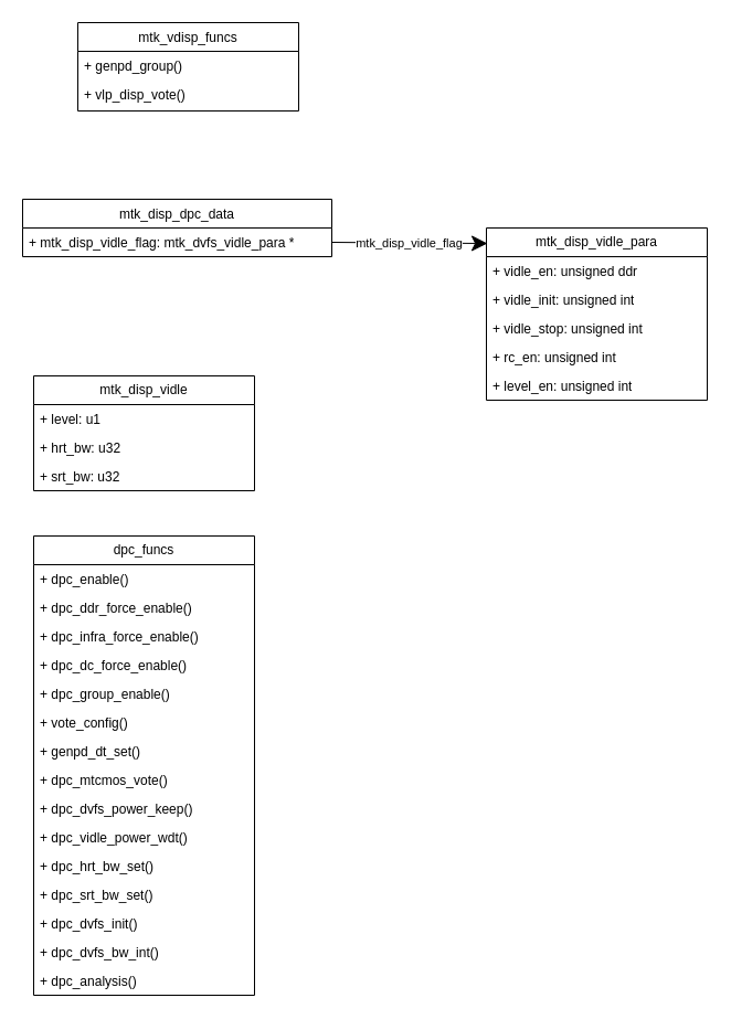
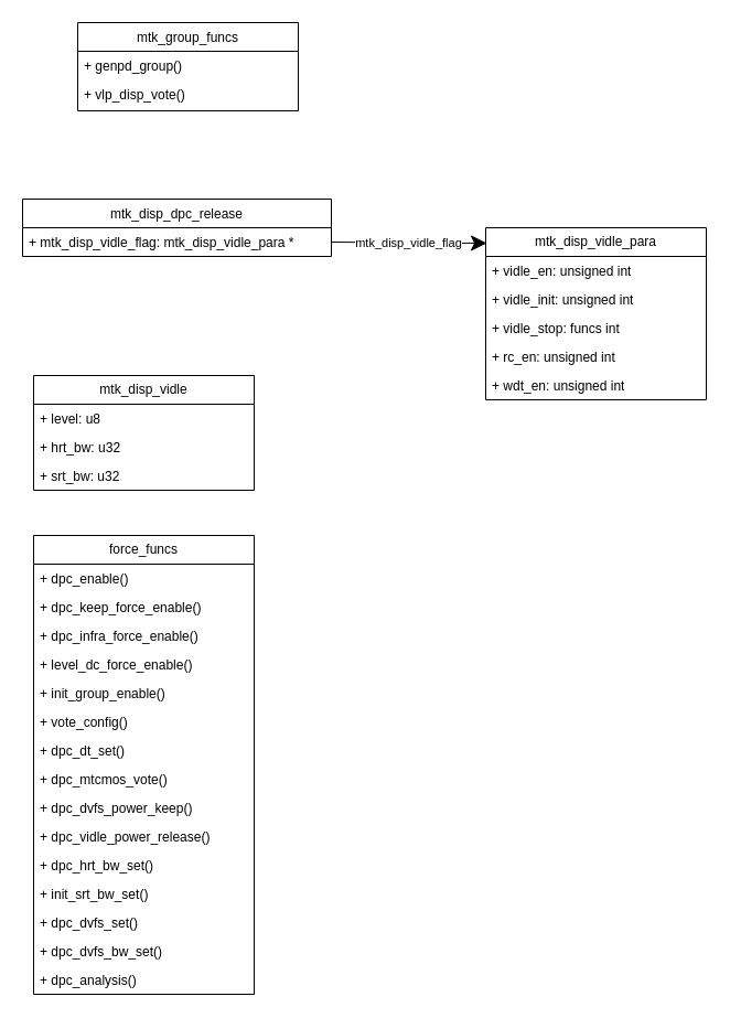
  <mxCell id="0" />
  <mxCell id="1" parent="0" />
- <mxCell id="2" value="mtk_vdisp_funcs" style="swimlane;fontStyle=0;align=center;verticalAlign=top;childLayout=stackLayout;horizontal=1;startSize=26;horizontalStack=0;resizeParent=1;resizeLast=0;collapsible=1;marginBottom=0;rounded=0;shadow=0;strokeWidth=1;" parent="1" vertex="1"><mxGeometry x="70" y="20" width="200" height="80" as="geometry"><mxRectangle x="230" y="140" width="160" height="26" as="alternateBounds" /></mxGeometry></mxCell>
+ <mxCell id="2" value="mtk_group_funcs" style="swimlane;fontStyle=0;align=center;verticalAlign=top;childLayout=stackLayout;horizontal=1;startSize=26;horizontalStack=0;resizeParent=1;resizeLast=0;collapsible=1;marginBottom=0;rounded=0;shadow=0;strokeWidth=1;" parent="1" vertex="1"><mxGeometry x="70" y="20" width="200" height="80" as="geometry"><mxRectangle x="230" y="140" width="160" height="26" as="alternateBounds" /></mxGeometry></mxCell>
  <mxCell id="3" value="+ genpd_group()" style="text;align=left;verticalAlign=top;spacingLeft=4;spacingRight=4;overflow=hidden;rotatable=0;points=[[0,0.5],[1,0.5]];portConstraint=eastwest;" parent="2" vertex="1"><mxGeometry y="26" width="200" height="26" as="geometry" /></mxCell>
  <mxCell id="4" value="+ vlp_disp_vote()" style="text;align=left;verticalAlign=top;spacingLeft=4;spacingRight=4;overflow=hidden;rotatable=0;points=[[0,0.5],[1,0.5]];portConstraint=eastwest;rounded=0;shadow=0;html=0;" parent="2" vertex="1"><mxGeometry y="52" width="200" height="26" as="geometry" /></mxCell>
- <mxCell id="5" value="&lt;span style=&quot;font-weight: normal;&quot;&gt;mtk_disp_dpc_data&lt;/span&gt;" style="swimlane;fontStyle=1;align=center;verticalAlign=top;childLayout=stackLayout;horizontal=1;startSize=26;horizontalStack=0;resizeParent=1;resizeParentMax=0;resizeLast=0;collapsible=1;marginBottom=0;whiteSpace=wrap;html=1;" vertex="1" parent="1"><mxGeometry x="20" y="180" width="280" height="52" as="geometry" /></mxCell>
- <mxCell id="6" value="+ mtk_disp_vidle_flag: mtk_dvfs_vidle_para *" style="text;strokeColor=none;fillColor=none;align=left;verticalAlign=top;spacingLeft=4;spacingRight=4;overflow=hidden;rotatable=0;points=[[0,0.5],[1,0.5]];portConstraint=eastwest;whiteSpace=wrap;html=1;" vertex="1" parent="5"><mxGeometry y="26" width="280" height="26" as="geometry" /></mxCell>
+ <mxCell id="5" value="&lt;span style=&quot;font-weight: normal;&quot;&gt;mtk_disp_dpc_release&lt;/span&gt;" style="swimlane;fontStyle=1;align=center;verticalAlign=top;childLayout=stackLayout;horizontal=1;startSize=26;horizontalStack=0;resizeParent=1;resizeParentMax=0;resizeLast=0;collapsible=1;marginBottom=0;whiteSpace=wrap;html=1;" vertex="1" parent="1"><mxGeometry x="20" y="180" width="280" height="52" as="geometry" /></mxCell>
+ <mxCell id="6" value="+ mtk_disp_vidle_flag: mtk_disp_vidle_para *" style="text;strokeColor=none;fillColor=none;align=left;verticalAlign=top;spacingLeft=4;spacingRight=4;overflow=hidden;rotatable=0;points=[[0,0.5],[1,0.5]];portConstraint=eastwest;whiteSpace=wrap;html=1;" vertex="1" parent="5"><mxGeometry y="26" width="280" height="26" as="geometry" /></mxCell>
  <mxCell id="7" value="mtk_disp_vidle_para" style="swimlane;fontStyle=0;childLayout=stackLayout;horizontal=1;startSize=26;fillColor=none;horizontalStack=0;resizeParent=1;resizeParentMax=0;resizeLast=0;collapsible=1;marginBottom=0;whiteSpace=wrap;html=1;" vertex="1" parent="1"><mxGeometry x="440" y="206" width="200" height="156" as="geometry" /></mxCell>
- <mxCell id="8" value="+ vidle_en: unsigned ddr" style="text;strokeColor=none;fillColor=none;align=left;verticalAlign=top;spacingLeft=4;spacingRight=4;overflow=hidden;rotatable=0;points=[[0,0.5],[1,0.5]];portConstraint=eastwest;whiteSpace=wrap;html=1;" vertex="1" parent="7"><mxGeometry y="26" width="200" height="26" as="geometry" /></mxCell>
+ <mxCell id="8" value="+ vidle_en: unsigned int" style="text;strokeColor=none;fillColor=none;align=left;verticalAlign=top;spacingLeft=4;spacingRight=4;overflow=hidden;rotatable=0;points=[[0,0.5],[1,0.5]];portConstraint=eastwest;whiteSpace=wrap;html=1;" vertex="1" parent="7"><mxGeometry y="26" width="200" height="26" as="geometry" /></mxCell>
  <mxCell id="9" value="+ vidle_init: unsigned int" style="text;strokeColor=none;fillColor=none;align=left;verticalAlign=top;spacingLeft=4;spacingRight=4;overflow=hidden;rotatable=0;points=[[0,0.5],[1,0.5]];portConstraint=eastwest;whiteSpace=wrap;html=1;" vertex="1" parent="7"><mxGeometry y="52" width="200" height="26" as="geometry" /></mxCell>
- <mxCell id="10" value="+ vidle_stop: unsigned int" style="text;strokeColor=none;fillColor=none;align=left;verticalAlign=top;spacingLeft=4;spacingRight=4;overflow=hidden;rotatable=0;points=[[0,0.5],[1,0.5]];portConstraint=eastwest;whiteSpace=wrap;html=1;" vertex="1" parent="7"><mxGeometry y="78" width="200" height="26" as="geometry" /></mxCell>
+ <mxCell id="10" value="+ vidle_stop: funcs int" style="text;strokeColor=none;fillColor=none;align=left;verticalAlign=top;spacingLeft=4;spacingRight=4;overflow=hidden;rotatable=0;points=[[0,0.5],[1,0.5]];portConstraint=eastwest;whiteSpace=wrap;html=1;" vertex="1" parent="7"><mxGeometry y="78" width="200" height="26" as="geometry" /></mxCell>
  <mxCell id="11" value="+ rc_en: unsigned int" style="text;strokeColor=none;fillColor=none;align=left;verticalAlign=top;spacingLeft=4;spacingRight=4;overflow=hidden;rotatable=0;points=[[0,0.5],[1,0.5]];portConstraint=eastwest;whiteSpace=wrap;html=1;" vertex="1" parent="7"><mxGeometry y="104" width="200" height="26" as="geometry" /></mxCell>
- <mxCell id="12" value="+ level_en: unsigned int" style="text;strokeColor=none;fillColor=none;align=left;verticalAlign=top;spacingLeft=4;spacingRight=4;overflow=hidden;rotatable=0;points=[[0,0.5],[1,0.5]];portConstraint=eastwest;whiteSpace=wrap;html=1;" vertex="1" parent="7"><mxGeometry y="130" width="200" height="26" as="geometry" /></mxCell>
+ <mxCell id="12" value="+ wdt_en: unsigned int" style="text;strokeColor=none;fillColor=none;align=left;verticalAlign=top;spacingLeft=4;spacingRight=4;overflow=hidden;rotatable=0;points=[[0,0.5],[1,0.5]];portConstraint=eastwest;whiteSpace=wrap;html=1;" vertex="1" parent="7"><mxGeometry y="130" width="200" height="26" as="geometry" /></mxCell>
  <mxCell id="13" value="" style="endArrow=classic;endFill=1;endSize=12;html=1;rounded=0;exitX=1;exitY=0.5;exitDx=0;exitDy=0;entryX=0.005;entryY=0.09;entryDx=0;entryDy=0;entryPerimeter=0;" edge="1" parent="1" source="6" target="7"><mxGeometry width="160" relative="1" as="geometry"><mxPoint x="330" y="430" as="sourcePoint" /><mxPoint x="490" y="430" as="targetPoint" /></mxGeometry></mxCell>
  <mxCell id="14" value="mtk_disp_vidle_flag" style="edgeLabel;html=1;align=center;verticalAlign=middle;resizable=0;points=[];" vertex="1" connectable="0" parent="13"><mxGeometry x="-0.191" y="-3" relative="1" as="geometry"><mxPoint x="13" y="-3" as="offset" /></mxGeometry></mxCell>
  <mxCell id="15" value="mtk_disp_vidle" style="swimlane;fontStyle=0;childLayout=stackLayout;horizontal=1;startSize=26;fillColor=none;horizontalStack=0;resizeParent=1;resizeParentMax=0;resizeLast=0;collapsible=1;marginBottom=0;whiteSpace=wrap;html=1;" vertex="1" parent="1"><mxGeometry x="30" y="340" width="200" height="104" as="geometry" /></mxCell>
- <mxCell id="16" value="+ level: u1" style="text;strokeColor=none;fillColor=none;align=left;verticalAlign=top;spacingLeft=4;spacingRight=4;overflow=hidden;rotatable=0;points=[[0,0.5],[1,0.5]];portConstraint=eastwest;whiteSpace=wrap;html=1;" vertex="1" parent="15"><mxGeometry y="26" width="200" height="26" as="geometry" /></mxCell>
+ <mxCell id="16" value="+ level: u8" style="text;strokeColor=none;fillColor=none;align=left;verticalAlign=top;spacingLeft=4;spacingRight=4;overflow=hidden;rotatable=0;points=[[0,0.5],[1,0.5]];portConstraint=eastwest;whiteSpace=wrap;html=1;" vertex="1" parent="15"><mxGeometry y="26" width="200" height="26" as="geometry" /></mxCell>
  <mxCell id="17" value="+ hrt_bw: u32" style="text;strokeColor=none;fillColor=none;align=left;verticalAlign=top;spacingLeft=4;spacingRight=4;overflow=hidden;rotatable=0;points=[[0,0.5],[1,0.5]];portConstraint=eastwest;whiteSpace=wrap;html=1;" vertex="1" parent="15"><mxGeometry y="52" width="200" height="26" as="geometry" /></mxCell>
  <mxCell id="18" value="+ srt_bw: u32" style="text;strokeColor=none;fillColor=none;align=left;verticalAlign=top;spacingLeft=4;spacingRight=4;overflow=hidden;rotatable=0;points=[[0,0.5],[1,0.5]];portConstraint=eastwest;whiteSpace=wrap;html=1;" vertex="1" parent="15"><mxGeometry y="78" width="200" height="26" as="geometry" /></mxCell>
- <mxCell id="19" value="dpc_funcs" style="swimlane;fontStyle=0;childLayout=stackLayout;horizontal=1;startSize=26;fillColor=none;horizontalStack=0;resizeParent=1;resizeParentMax=0;resizeLast=0;collapsible=1;marginBottom=0;whiteSpace=wrap;html=1;" vertex="1" parent="1"><mxGeometry x="30" y="485" width="200" height="416" as="geometry" /></mxCell>
+ <mxCell id="19" value="force_funcs" style="swimlane;fontStyle=0;childLayout=stackLayout;horizontal=1;startSize=26;fillColor=none;horizontalStack=0;resizeParent=1;resizeParentMax=0;resizeLast=0;collapsible=1;marginBottom=0;whiteSpace=wrap;html=1;" vertex="1" parent="1"><mxGeometry x="30" y="485" width="200" height="416" as="geometry" /></mxCell>
  <mxCell id="20" value="+ dpc_enable()" style="text;strokeColor=none;fillColor=none;align=left;verticalAlign=top;spacingLeft=4;spacingRight=4;overflow=hidden;rotatable=0;points=[[0,0.5],[1,0.5]];portConstraint=eastwest;whiteSpace=wrap;html=1;" vertex="1" parent="19"><mxGeometry y="26" width="200" height="26" as="geometry" /></mxCell>
- <mxCell id="21" value="+ dpc_ddr_force_enable()" style="text;strokeColor=none;fillColor=none;align=left;verticalAlign=top;spacingLeft=4;spacingRight=4;overflow=hidden;rotatable=0;points=[[0,0.5],[1,0.5]];portConstraint=eastwest;whiteSpace=wrap;html=1;" vertex="1" parent="19"><mxGeometry y="52" width="200" height="26" as="geometry" /></mxCell>
+ <mxCell id="21" value="+ dpc_keep_force_enable()" style="text;strokeColor=none;fillColor=none;align=left;verticalAlign=top;spacingLeft=4;spacingRight=4;overflow=hidden;rotatable=0;points=[[0,0.5],[1,0.5]];portConstraint=eastwest;whiteSpace=wrap;html=1;" vertex="1" parent="19"><mxGeometry y="52" width="200" height="26" as="geometry" /></mxCell>
  <mxCell id="22" value="+ dpc_infra_force_enable()" style="text;strokeColor=none;fillColor=none;align=left;verticalAlign=top;spacingLeft=4;spacingRight=4;overflow=hidden;rotatable=0;points=[[0,0.5],[1,0.5]];portConstraint=eastwest;whiteSpace=wrap;html=1;" vertex="1" parent="19"><mxGeometry y="78" width="200" height="26" as="geometry" /></mxCell>
- <mxCell id="23" value="+ dpc_dc_force_enable()" style="text;strokeColor=none;fillColor=none;align=left;verticalAlign=top;spacingLeft=4;spacingRight=4;overflow=hidden;rotatable=0;points=[[0,0.5],[1,0.5]];portConstraint=eastwest;whiteSpace=wrap;html=1;" vertex="1" parent="19"><mxGeometry y="104" width="200" height="26" as="geometry" /></mxCell>
- <mxCell id="24" value="+ dpc_group_enable()" style="text;strokeColor=none;fillColor=none;align=left;verticalAlign=top;spacingLeft=4;spacingRight=4;overflow=hidden;rotatable=0;points=[[0,0.5],[1,0.5]];portConstraint=eastwest;whiteSpace=wrap;html=1;" vertex="1" parent="19"><mxGeometry y="130" width="200" height="26" as="geometry" /></mxCell>
+ <mxCell id="23" value="+ level_dc_force_enable()" style="text;strokeColor=none;fillColor=none;align=left;verticalAlign=top;spacingLeft=4;spacingRight=4;overflow=hidden;rotatable=0;points=[[0,0.5],[1,0.5]];portConstraint=eastwest;whiteSpace=wrap;html=1;" vertex="1" parent="19"><mxGeometry y="104" width="200" height="26" as="geometry" /></mxCell>
+ <mxCell id="24" value="+ init_group_enable()" style="text;strokeColor=none;fillColor=none;align=left;verticalAlign=top;spacingLeft=4;spacingRight=4;overflow=hidden;rotatable=0;points=[[0,0.5],[1,0.5]];portConstraint=eastwest;whiteSpace=wrap;html=1;" vertex="1" parent="19"><mxGeometry y="130" width="200" height="26" as="geometry" /></mxCell>
  <mxCell id="25" value="+ vote_config()" style="text;strokeColor=none;fillColor=none;align=left;verticalAlign=top;spacingLeft=4;spacingRight=4;overflow=hidden;rotatable=0;points=[[0,0.5],[1,0.5]];portConstraint=eastwest;whiteSpace=wrap;html=1;" vertex="1" parent="19"><mxGeometry y="156" width="200" height="26" as="geometry" /></mxCell>
- <mxCell id="26" value="+ genpd_dt_set()" style="text;strokeColor=none;fillColor=none;align=left;verticalAlign=top;spacingLeft=4;spacingRight=4;overflow=hidden;rotatable=0;points=[[0,0.5],[1,0.5]];portConstraint=eastwest;whiteSpace=wrap;html=1;" vertex="1" parent="19"><mxGeometry y="182" width="200" height="26" as="geometry" /></mxCell>
+ <mxCell id="26" value="+ dpc_dt_set()" style="text;strokeColor=none;fillColor=none;align=left;verticalAlign=top;spacingLeft=4;spacingRight=4;overflow=hidden;rotatable=0;points=[[0,0.5],[1,0.5]];portConstraint=eastwest;whiteSpace=wrap;html=1;" vertex="1" parent="19"><mxGeometry y="182" width="200" height="26" as="geometry" /></mxCell>
  <mxCell id="27" value="+ dpc_mtcmos_vote()" style="text;strokeColor=none;fillColor=none;align=left;verticalAlign=top;spacingLeft=4;spacingRight=4;overflow=hidden;rotatable=0;points=[[0,0.5],[1,0.5]];portConstraint=eastwest;whiteSpace=wrap;html=1;" vertex="1" parent="19"><mxGeometry y="208" width="200" height="26" as="geometry" /></mxCell>
  <mxCell id="28" value="+ dpc_dvfs_power_keep()" style="text;strokeColor=none;fillColor=none;align=left;verticalAlign=top;spacingLeft=4;spacingRight=4;overflow=hidden;rotatable=0;points=[[0,0.5],[1,0.5]];portConstraint=eastwest;whiteSpace=wrap;html=1;" vertex="1" parent="19"><mxGeometry y="234" width="200" height="26" as="geometry" /></mxCell>
- <mxCell id="29" value="+ dpc_vidle_power_wdt()" style="text;strokeColor=none;fillColor=none;align=left;verticalAlign=top;spacingLeft=4;spacingRight=4;overflow=hidden;rotatable=0;points=[[0,0.5],[1,0.5]];portConstraint=eastwest;whiteSpace=wrap;html=1;" vertex="1" parent="19"><mxGeometry y="260" width="200" height="26" as="geometry" /></mxCell>
+ <mxCell id="29" value="+ dpc_vidle_power_release()" style="text;strokeColor=none;fillColor=none;align=left;verticalAlign=top;spacingLeft=4;spacingRight=4;overflow=hidden;rotatable=0;points=[[0,0.5],[1,0.5]];portConstraint=eastwest;whiteSpace=wrap;html=1;" vertex="1" parent="19"><mxGeometry y="260" width="200" height="26" as="geometry" /></mxCell>
  <mxCell id="30" value="+ dpc_hrt_bw_set()" style="text;strokeColor=none;fillColor=none;align=left;verticalAlign=top;spacingLeft=4;spacingRight=4;overflow=hidden;rotatable=0;points=[[0,0.5],[1,0.5]];portConstraint=eastwest;whiteSpace=wrap;html=1;" vertex="1" parent="19"><mxGeometry y="286" width="200" height="26" as="geometry" /></mxCell>
- <mxCell id="31" value="+ dpc_srt_bw_set()" style="text;strokeColor=none;fillColor=none;align=left;verticalAlign=top;spacingLeft=4;spacingRight=4;overflow=hidden;rotatable=0;points=[[0,0.5],[1,0.5]];portConstraint=eastwest;whiteSpace=wrap;html=1;" vertex="1" parent="19"><mxGeometry y="312" width="200" height="26" as="geometry" /></mxCell>
- <mxCell id="32" value="+ dpc_dvfs_init()" style="text;strokeColor=none;fillColor=none;align=left;verticalAlign=top;spacingLeft=4;spacingRight=4;overflow=hidden;rotatable=0;points=[[0,0.5],[1,0.5]];portConstraint=eastwest;whiteSpace=wrap;html=1;" vertex="1" parent="19"><mxGeometry y="338" width="200" height="26" as="geometry" /></mxCell>
- <mxCell id="33" value="+ dpc_dvfs_bw_int()" style="text;strokeColor=none;fillColor=none;align=left;verticalAlign=top;spacingLeft=4;spacingRight=4;overflow=hidden;rotatable=0;points=[[0,0.5],[1,0.5]];portConstraint=eastwest;whiteSpace=wrap;html=1;" vertex="1" parent="19"><mxGeometry y="364" width="200" height="26" as="geometry" /></mxCell>
+ <mxCell id="31" value="+ init_srt_bw_set()" style="text;strokeColor=none;fillColor=none;align=left;verticalAlign=top;spacingLeft=4;spacingRight=4;overflow=hidden;rotatable=0;points=[[0,0.5],[1,0.5]];portConstraint=eastwest;whiteSpace=wrap;html=1;" vertex="1" parent="19"><mxGeometry y="312" width="200" height="26" as="geometry" /></mxCell>
+ <mxCell id="32" value="+ dpc_dvfs_set()" style="text;strokeColor=none;fillColor=none;align=left;verticalAlign=top;spacingLeft=4;spacingRight=4;overflow=hidden;rotatable=0;points=[[0,0.5],[1,0.5]];portConstraint=eastwest;whiteSpace=wrap;html=1;" vertex="1" parent="19"><mxGeometry y="338" width="200" height="26" as="geometry" /></mxCell>
+ <mxCell id="33" value="+ dpc_dvfs_bw_set()" style="text;strokeColor=none;fillColor=none;align=left;verticalAlign=top;spacingLeft=4;spacingRight=4;overflow=hidden;rotatable=0;points=[[0,0.5],[1,0.5]];portConstraint=eastwest;whiteSpace=wrap;html=1;" vertex="1" parent="19"><mxGeometry y="364" width="200" height="26" as="geometry" /></mxCell>
  <mxCell id="34" value="+ dpc_analysis()" style="text;strokeColor=none;fillColor=none;align=left;verticalAlign=top;spacingLeft=4;spacingRight=4;overflow=hidden;rotatable=0;points=[[0,0.5],[1,0.5]];portConstraint=eastwest;whiteSpace=wrap;html=1;" vertex="1" parent="19"><mxGeometry y="390" width="200" height="26" as="geometry" /></mxCell>
